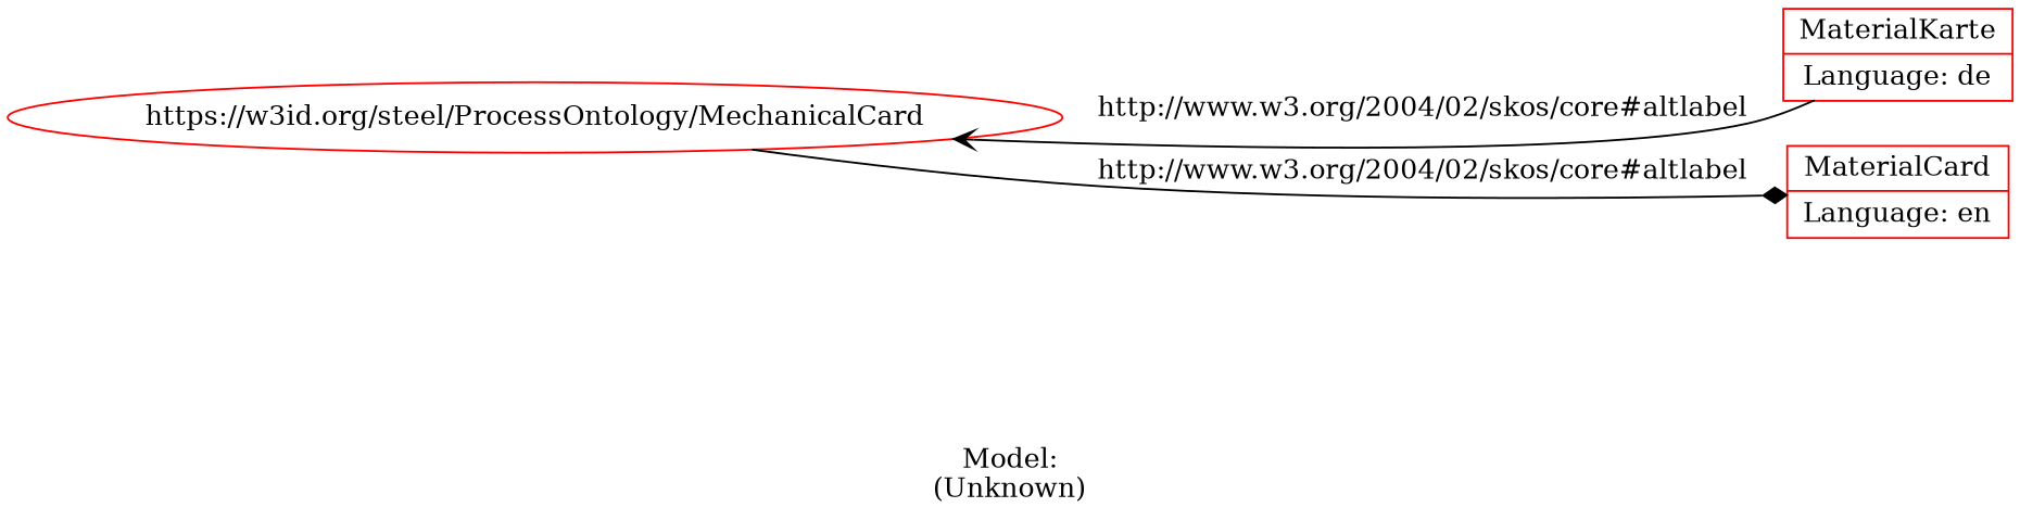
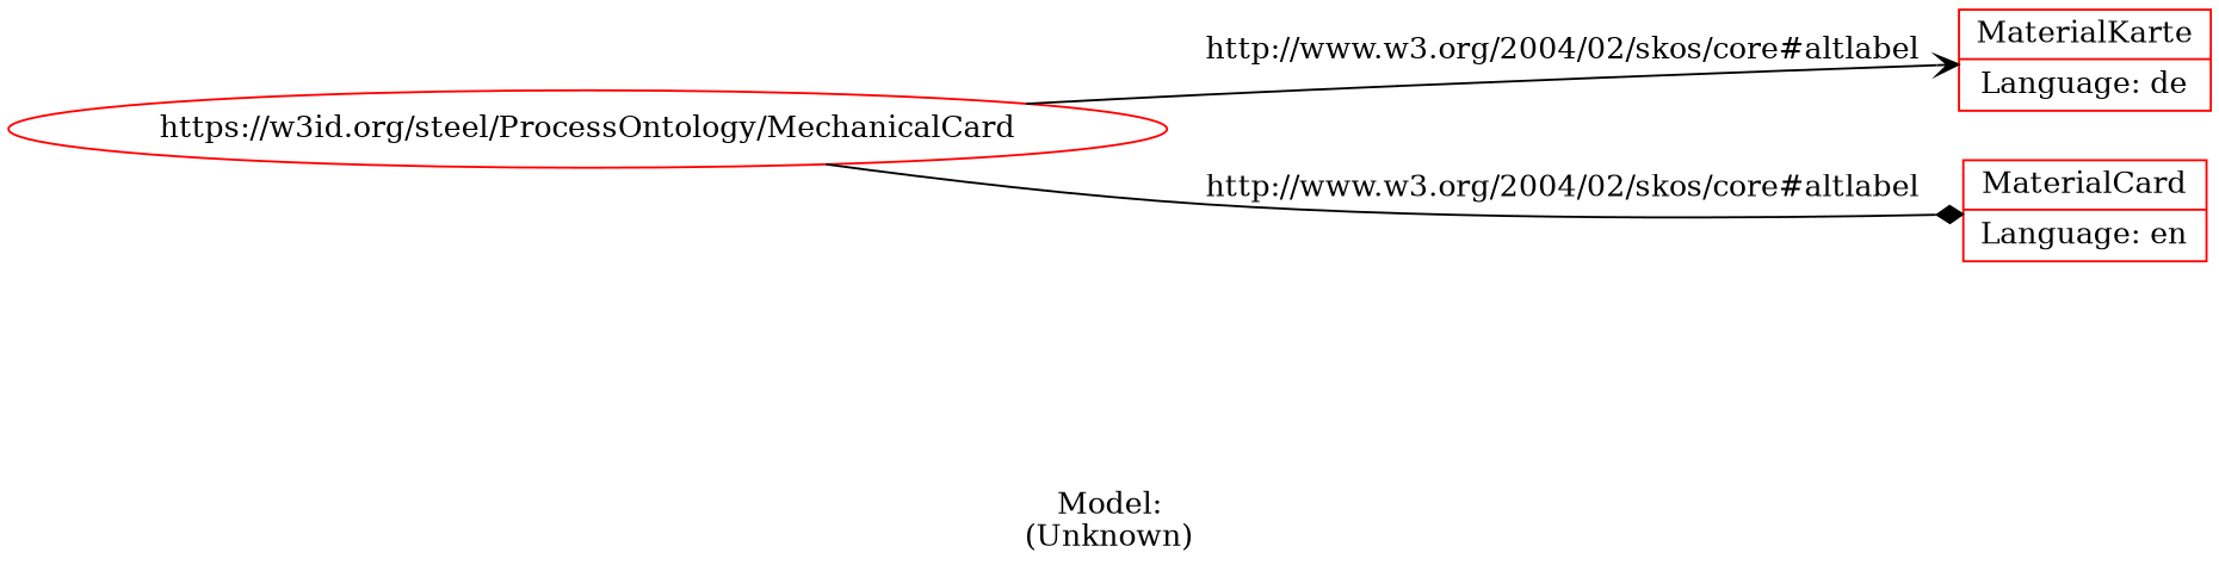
  digraph {
    label="\n\nModel:\n(Unknown)"
    rankdir=LR
    node [color=red shape=record]
    n1 [label="https://w3id.org/steel/ProcessOntology/MechanicalCard" shape=ellipse]
    n2 [label="MaterialKarte|Language: de"]
    n3 [label="MaterialCard|Language: en"]
-   n2 -> n1 [arrowhead=vee label="http://www.w3.org/2004/02/skos/core#altlabel"]
+   n1 -> n2 [arrowhead=vee label="http://www.w3.org/2004/02/skos/core#altlabel"]
    n1 -> n3 [arrowhead=diamond label="http://www.w3.org/2004/02/skos/core#altlabel"]
  }
